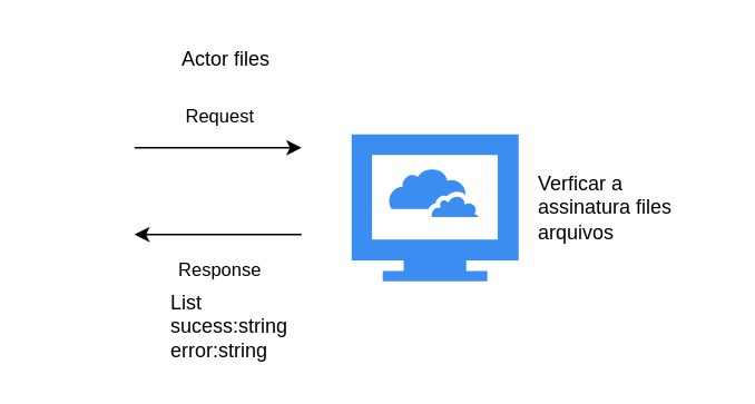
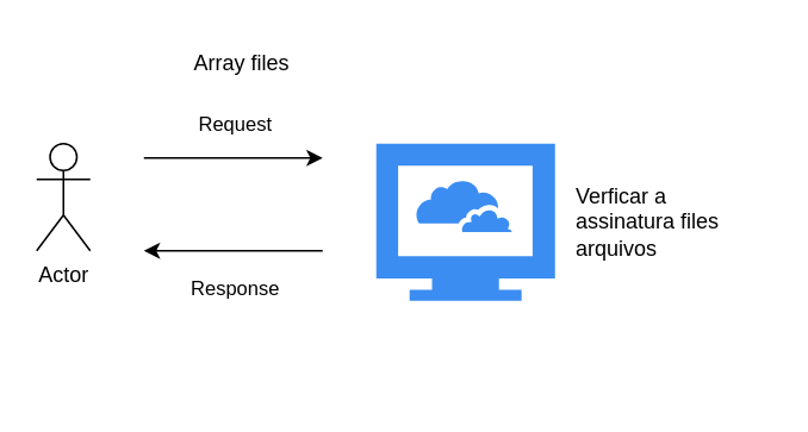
  <mxCell id="0" />
  <mxCell id="1" parent="0" />
+ <mxCell id="2" value="Actor" style="shape=umlActor;verticalLabelPosition=bottom;verticalAlign=top;html=1;outlineConnect=0;" vertex="1" parent="1"><mxGeometry x="20" y="80" width="30" height="60" as="geometry" /></mxCell>
  <mxCell id="3" value="" style="endArrow=classic;html=1;" edge="1" parent="1"><mxGeometry relative="1" as="geometry"><mxPoint x="80" y="88" as="sourcePoint" /><mxPoint x="180" y="88" as="targetPoint" /></mxGeometry></mxCell>
  <mxCell id="4" value="Request" style="edgeLabel;resizable=0;html=1;align=center;verticalAlign=middle;" connectable="0" vertex="1" parent="3"><mxGeometry relative="1" as="geometry"><mxPoint y="-20" as="offset" /></mxGeometry></mxCell>
  <mxCell id="5" value="" style="sketch=0;html=1;aspect=fixed;strokeColor=none;shadow=0;align=center;verticalAlign=top;fillColor=#3B8DF1;shape=mxgraph.gcp2.cloud_computer" vertex="1" parent="1"><mxGeometry x="210" y="80" width="100" height="88" as="geometry" /></mxCell>
  <mxCell id="6" value="" style="endArrow=classic;html=1;" edge="1" parent="1"><mxGeometry relative="1" as="geometry"><mxPoint x="180" y="140" as="sourcePoint" /><mxPoint x="80" y="140" as="targetPoint" /></mxGeometry></mxCell>
  <mxCell id="7" value="Response" style="edgeLabel;resizable=0;html=1;align=center;verticalAlign=middle;" connectable="0" vertex="1" parent="6"><mxGeometry relative="1" as="geometry"><mxPoint y="20" as="offset" /></mxGeometry></mxCell>
- <mxCell id="8" value="List&lt;br&gt;sucess:string&lt;br&gt;error:string&lt;br&gt;" style="text;html=1;strokeColor=none;fillColor=none;align=left;verticalAlign=middle;whiteSpace=wrap;rounded=0;" vertex="1" parent="1"><mxGeometry x="100" y="170" width="110" height="50" as="geometry" /></mxCell>
- <mxCell id="9" value="Actor files" style="text;html=1;strokeColor=none;fillColor=none;align=center;verticalAlign=middle;whiteSpace=wrap;rounded=0;" vertex="1" parent="1"><mxGeometry x="80" y="20" width="110" height="30" as="geometry" /></mxCell>
+ <mxCell id="9" value="Array files" style="text;html=1;strokeColor=none;fillColor=none;align=center;verticalAlign=middle;whiteSpace=wrap;rounded=0;" vertex="1" parent="1"><mxGeometry x="80" y="20" width="110" height="30" as="geometry" /></mxCell>
  <mxCell id="10" value="Verficar a assinatura files arquivos" style="text;html=1;strokeColor=none;fillColor=none;align=left;verticalAlign=middle;whiteSpace=wrap;rounded=0;" vertex="1" parent="1"><mxGeometry x="320" y="96.5" width="110" height="55" as="geometry" /></mxCell>
